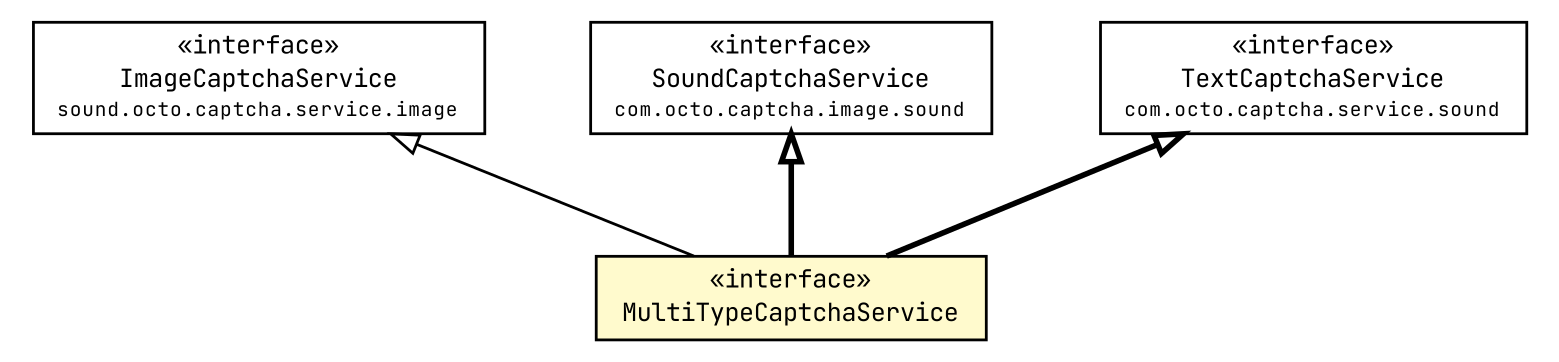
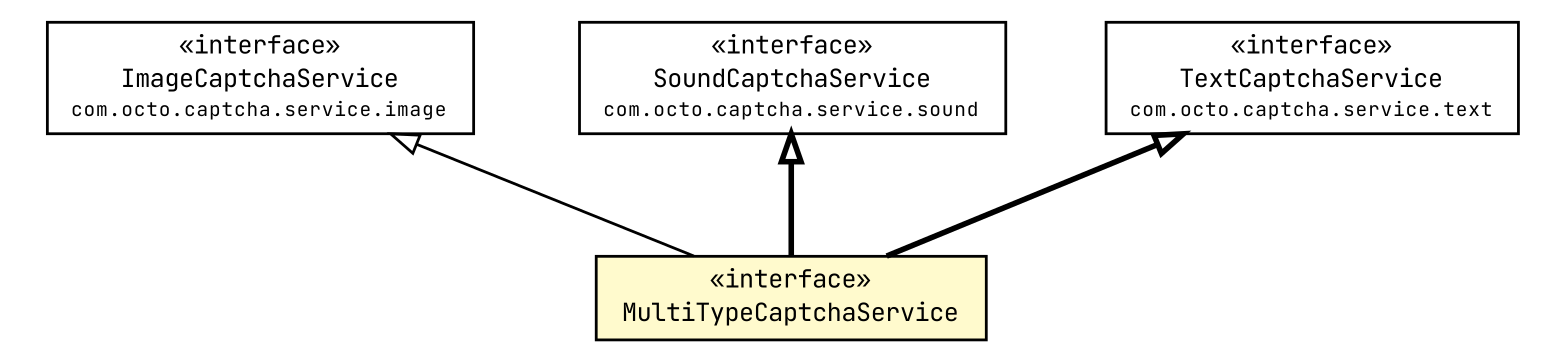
  digraph {
    fontname="JetBrains Mono"
    node [fontcolor=black fontname="JetBrains Mono" fontsize=9.0 shape=plaintext]
    edge [arrowtail=empty dir=back fontname="JetBrains Mono" fontsize=10 headport=p labelfontname=arial labelfontsize=10 style=bold tailport=p]
-   n1 [label=<<table border="0" cellborder="1" cellspacing="0" cellpadding="2" port="p" href="../image/ImageCaptchaService.html"> 		<tr><td><table border="0" cellspacing="0" cellpadding="1"> 			<tr><td> &laquo;interface&raquo; </td></tr> 			<tr><td> ImageCaptchaService </td></tr> 			<tr><td><font point-size="7.0"> sound.octo.captcha.service.image </font></td></tr> 		</table></td></tr> 		</table>>]
+   n1 [label=<<table border="0" cellborder="1" cellspacing="0" cellpadding="2" port="p" href="../image/ImageCaptchaService.html"> 		<tr><td><table border="0" cellspacing="0" cellpadding="1"> 			<tr><td> &laquo;interface&raquo; </td></tr> 			<tr><td> ImageCaptchaService </td></tr> 			<tr><td><font point-size="7.0"> com.octo.captcha.service.image </font></td></tr> 		</table></td></tr> 		</table>>]
    n2 [label=<<table border="0" cellborder="1" cellspacing="0" cellpadding="2" port="p" bgcolor="lemonChiffon" href="./MultiTypeCaptchaService.html"> 		<tr><td><table border="0" cellspacing="0" cellpadding="1"> 			<tr><td> &laquo;interface&raquo; </td></tr> 			<tr><td> MultiTypeCaptchaService </td></tr> 		</table></td></tr> 		</table>>]
-   n3 [label=<<table border="0" cellborder="1" cellspacing="0" cellpadding="2" port="p" href="../sound/SoundCaptchaService.html"> 		<tr><td><table border="0" cellspacing="0" cellpadding="1"> 			<tr><td> &laquo;interface&raquo; </td></tr> 			<tr><td> SoundCaptchaService </td></tr> 			<tr><td><font point-size="7.0"> com.octo.captcha.image.sound </font></td></tr> 		</table></td></tr> 		</table>>]
-   n4 [label=<<table border="0" cellborder="1" cellspacing="0" cellpadding="2" port="p" href="../text/TextCaptchaService.html"> 		<tr><td><table border="0" cellspacing="0" cellpadding="1"> 			<tr><td> &laquo;interface&raquo; </td></tr> 			<tr><td> TextCaptchaService </td></tr> 			<tr><td><font point-size="7.0"> com.octo.captcha.service.sound </font></td></tr> 		</table></td></tr> 		</table>>]
+   n3 [label=<<table border="0" cellborder="1" cellspacing="0" cellpadding="2" port="p" href="../sound/SoundCaptchaService.html"> 		<tr><td><table border="0" cellspacing="0" cellpadding="1"> 			<tr><td> &laquo;interface&raquo; </td></tr> 			<tr><td> SoundCaptchaService </td></tr> 			<tr><td><font point-size="7.0"> com.octo.captcha.service.sound </font></td></tr> 		</table></td></tr> 		</table>>]
+   n4 [label=<<table border="0" cellborder="1" cellspacing="0" cellpadding="2" port="p" href="../text/TextCaptchaService.html"> 		<tr><td><table border="0" cellspacing="0" cellpadding="1"> 			<tr><td> &laquo;interface&raquo; </td></tr> 			<tr><td> TextCaptchaService </td></tr> 			<tr><td><font point-size="7.0"> com.octo.captcha.service.text </font></td></tr> 		</table></td></tr> 		</table>>]
    n1 -> n2 [style=solid]
    n3 -> n2
    n4 -> n2
  }
